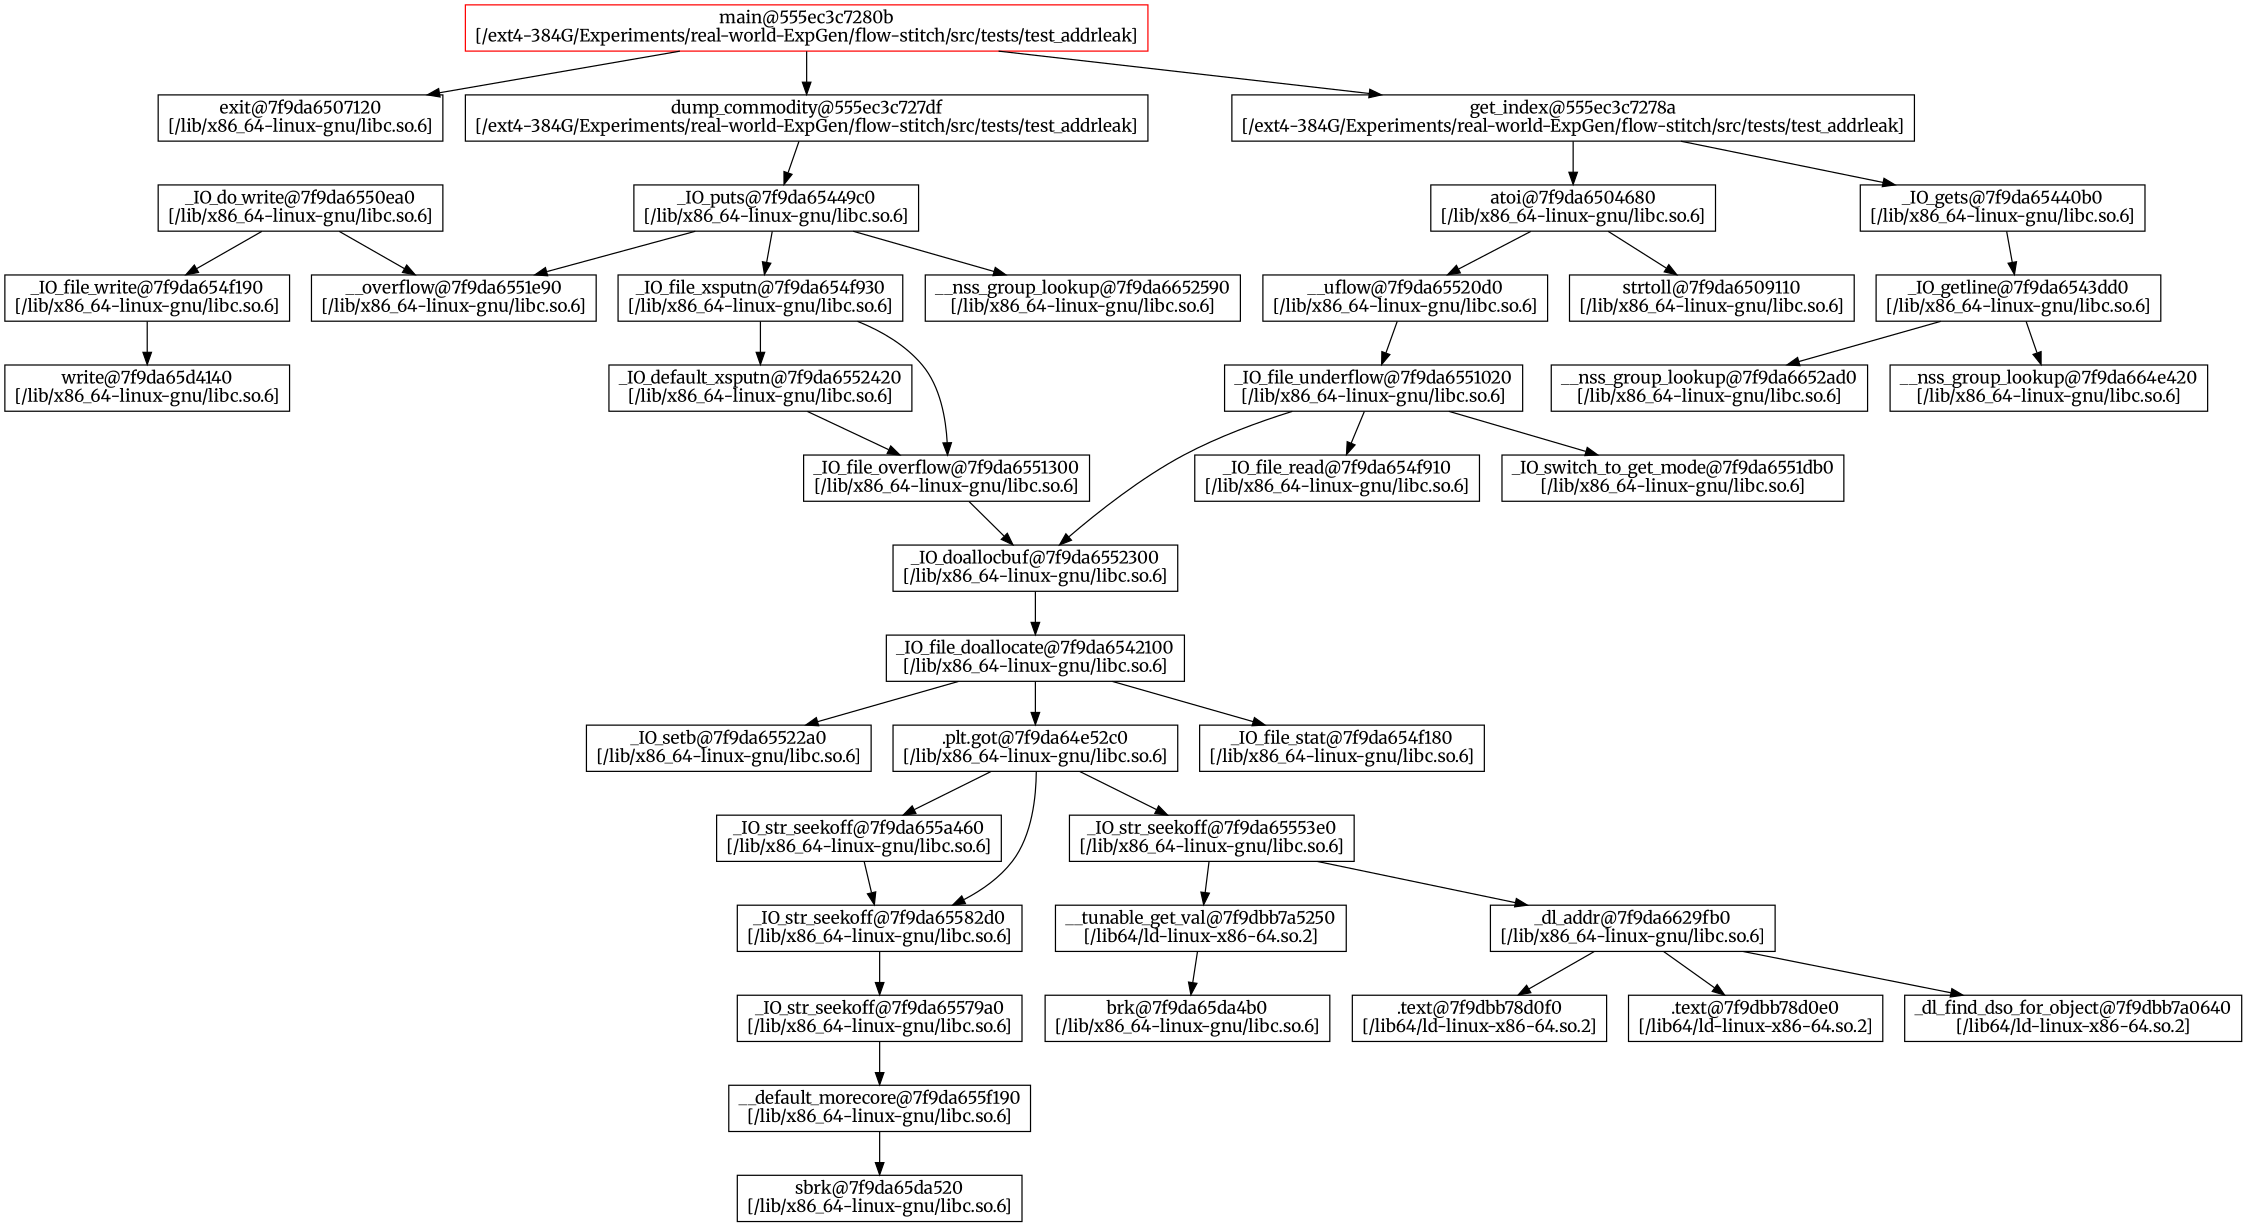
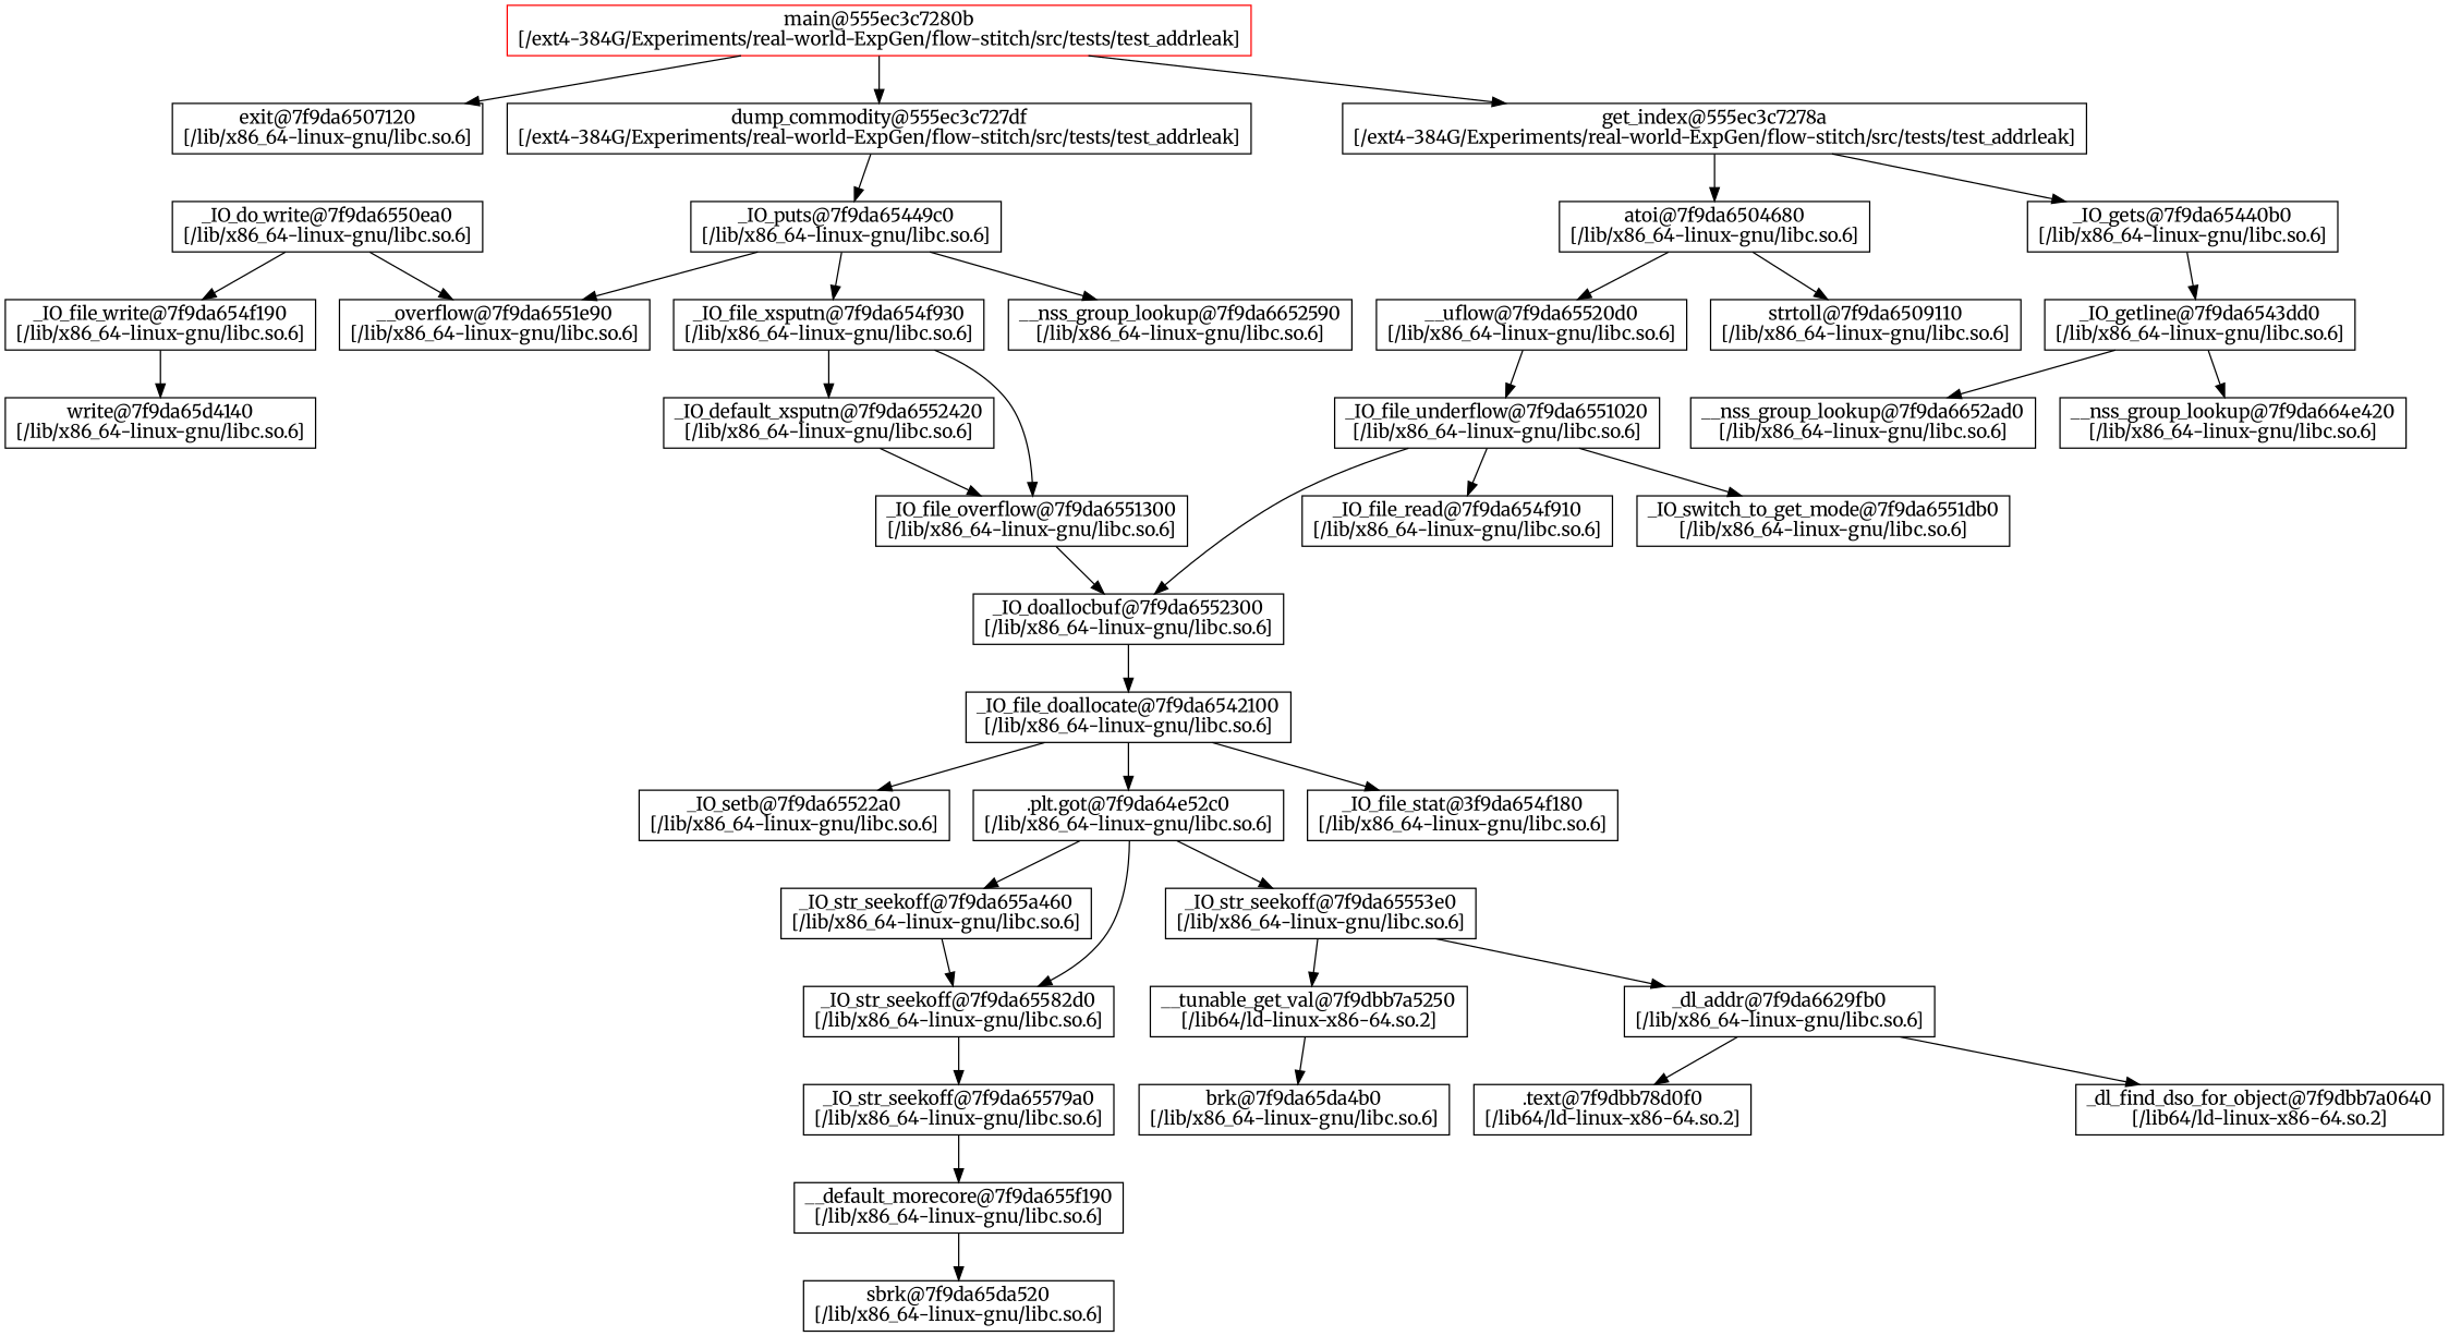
  digraph {
    fontname=Merriweather
    node [fontname=Merriweather shape=rectangle]
    edge [fontname=Merriweather]
    n1 [label="exit@7f9da6507120\n[/lib/x86_64-linux-gnu/libc.so.6]"]
    n2 [label="_IO_do_write@7f9da6550ea0\n[/lib/x86_64-linux-gnu/libc.so.6]"]
    n3 [label="_IO_file_write@7f9da654f190\n[/lib/x86_64-linux-gnu/libc.so.6]"]
    n4 [label="__overflow@7f9da6551e90\n[/lib/x86_64-linux-gnu/libc.so.6]"]
    n5 [label="write@7f9da65d4140\n[/lib/x86_64-linux-gnu/libc.so.6]"]
    n6 [label="_IO_default_xsputn@7f9da6552420\n[/lib/x86_64-linux-gnu/libc.so.6]"]
    n7 [label="_IO_file_overflow@7f9da6551300\n[/lib/x86_64-linux-gnu/libc.so.6]"]
    n8 [label="_IO_doallocbuf@7f9da6552300\n[/lib/x86_64-linux-gnu/libc.so.6]"]
    n9 [label="_IO_file_xsputn@7f9da654f930\n[/lib/x86_64-linux-gnu/libc.so.6]"]
    n10 [label="_IO_file_doallocate@7f9da6542100\n[/lib/x86_64-linux-gnu/libc.so.6]"]
    n11 [label="__nss_group_lookup@7f9da6652590\n[/lib/x86_64-linux-gnu/libc.so.6]"]
    n12 [label="_IO_puts@7f9da65449c0\n[/lib/x86_64-linux-gnu/libc.so.6]"]
    n13 [label="dump_commodity@555ec3c727df\n[/ext4-384G/Experiments/real-world-ExpGen/flow-stitch/src/tests/test_addrleak]"]
    n14 [label="atoi@7f9da6504680\n[/lib/x86_64-linux-gnu/libc.so.6]"]
    n15 [label="strtoll@7f9da6509110\n[/lib/x86_64-linux-gnu/libc.so.6]"]
    n16 [label="__uflow@7f9da65520d0\n[/lib/x86_64-linux-gnu/libc.so.6]"]
    n17 [label="_IO_file_read@7f9da654f910\n[/lib/x86_64-linux-gnu/libc.so.6]"]
    n18 [label="__nss_group_lookup@7f9da6652ad0\n[/lib/x86_64-linux-gnu/libc.so.6]"]
    n19 [label="_IO_getline@7f9da6543dd0\n[/lib/x86_64-linux-gnu/libc.so.6]"]
    n20 [label="__nss_group_lookup@7f9da664e420\n[/lib/x86_64-linux-gnu/libc.so.6]"]
    n21 [label="_IO_switch_to_get_mode@7f9da6551db0\n[/lib/x86_64-linux-gnu/libc.so.6]"]
    n22 [label="_IO_setb@7f9da65522a0\n[/lib/x86_64-linux-gnu/libc.so.6]"]
    n23 [label="_IO_str_seekoff@7f9da65579a0\n[/lib/x86_64-linux-gnu/libc.so.6]"]
    n24 [label="__default_morecore@7f9da655f190\n[/lib/x86_64-linux-gnu/libc.so.6]"]
    n25 [label="sbrk@7f9da65da520\n[/lib/x86_64-linux-gnu/libc.so.6]"]
    n26 [label="brk@7f9da65da4b0\n[/lib/x86_64-linux-gnu/libc.so.6]"]
    n27 [label="_IO_str_seekoff@7f9da655a460\n[/lib/x86_64-linux-gnu/libc.so.6]"]
    n28 [label="_IO_str_seekoff@7f9da65582d0\n[/lib/x86_64-linux-gnu/libc.so.6]"]
    n29 [label=".text@7f9dbb78d0f0\n[/lib64/ld-linux-x86-64.so.2]"]
    n30 [label="__tunable_get_val@7f9dbb7a5250\n[/lib64/ld-linux-x86-64.so.2]"]
    n31 [label="_dl_addr@7f9da6629fb0\n[/lib/x86_64-linux-gnu/libc.so.6]"]
-   n32 [label=".text@7f9dbb78d0e0\n[/lib64/ld-linux-x86-64.so.2]"]
    n33 [label="_dl_find_dso_for_object@7f9dbb7a0640\n[/lib64/ld-linux-x86-64.so.2]"]
    n34 [label="_IO_str_seekoff@7f9da65553e0\n[/lib/x86_64-linux-gnu/libc.so.6]"]
    n35 [label="_IO_file_underflow@7f9da6551020\n[/lib/x86_64-linux-gnu/libc.so.6]"]
    n36 [label=".plt.got@7f9da64e52c0\n[/lib/x86_64-linux-gnu/libc.so.6]"]
-   n37 [label="_IO_file_stat@7f9da654f180\n[/lib/x86_64-linux-gnu/libc.so.6]"]
+   n37 [label="_IO_file_stat@3f9da654f180\n[/lib/x86_64-linux-gnu/libc.so.6]"]
    n38 [label="_IO_gets@7f9da65440b0\n[/lib/x86_64-linux-gnu/libc.so.6]"]
    n39 [label="get_index@555ec3c7278a\n[/ext4-384G/Experiments/real-world-ExpGen/flow-stitch/src/tests/test_addrleak]"]
    n40 [color=red label="main@555ec3c7280b\n[/ext4-384G/Experiments/real-world-ExpGen/flow-stitch/src/tests/test_addrleak]"]
    n2 -> n3
    n2 -> n4
    n3 -> n5
    n6 -> n7
    n7 -> n8
    n8 -> n10
    n9 -> n6
    n9 -> n7
    n10 -> n22
    n10 -> n36
    n10 -> n37
    n12 -> n4
    n12 -> n9
    n12 -> n11
    n13 -> n12
    n14 -> n15
    n14 -> n16
    n16 -> n35
    n19 -> n18
    n19 -> n20
    n23 -> n24
    n24 -> n25
    n27 -> n28
    n28 -> n23
    n30 -> n26
    n31 -> n29
-   n31 -> n32
    n31 -> n33
    n34 -> n30
    n34 -> n31
    n35 -> n8
    n35 -> n17
    n35 -> n21
    n36 -> n27
    n36 -> n28
    n36 -> n34
    n38 -> n19
    n39 -> n14
    n39 -> n38
    n40 -> n1
    n40 -> n13
    n40 -> n39
  }
